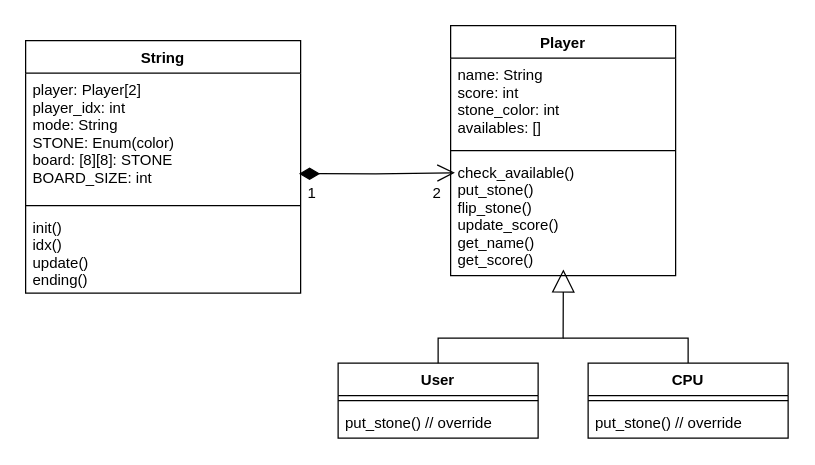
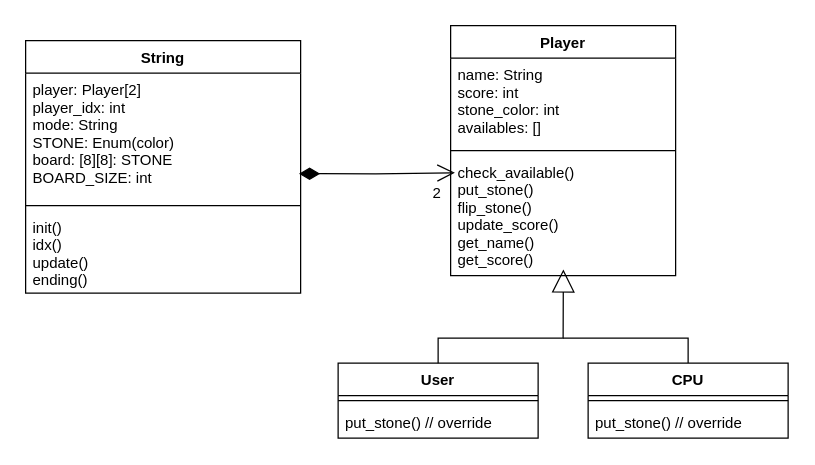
  <mxCell id="0" />
  <mxCell id="1" parent="0" />
  <mxCell id="2" value="String" style="swimlane;fontStyle=1;align=center;verticalAlign=top;childLayout=stackLayout;horizontal=1;startSize=26;horizontalStack=0;resizeParent=1;resizeParentMax=0;resizeLast=0;collapsible=1;marginBottom=0;" parent="1" vertex="1"><mxGeometry x="20" y="32" width="220" height="202" as="geometry" /></mxCell>
  <mxCell id="3" value="player: Player[2]&#10;player_idx: int&#10;mode: String&#10;STONE: Enum(color)&#10;board: [8][8]: STONE&#10;BOARD_SIZE: int&#10;" style="text;strokeColor=none;fillColor=none;align=left;verticalAlign=top;spacingLeft=4;spacingRight=4;overflow=hidden;rotatable=0;points=[[0,0.5],[1,0.5]];portConstraint=eastwest;" parent="2" vertex="1"><mxGeometry y="26" width="220" height="102" as="geometry" /></mxCell>
  <mxCell id="4" value="" style="line;strokeWidth=1;fillColor=none;align=left;verticalAlign=middle;spacingTop=-1;spacingLeft=3;spacingRight=3;rotatable=0;labelPosition=right;points=[];portConstraint=eastwest;" parent="2" vertex="1"><mxGeometry y="128" width="220" height="8" as="geometry" /></mxCell>
  <mxCell id="5" value="init()&#10;idx()&#10;update()&#10;ending()" style="text;strokeColor=none;fillColor=none;align=left;verticalAlign=top;spacingLeft=4;spacingRight=4;overflow=hidden;rotatable=0;points=[[0,0.5],[1,0.5]];portConstraint=eastwest;" parent="2" vertex="1"><mxGeometry y="136" width="220" height="66" as="geometry" /></mxCell>
  <mxCell id="6" value="User" style="swimlane;fontStyle=1;align=center;verticalAlign=top;childLayout=stackLayout;horizontal=1;startSize=26;horizontalStack=0;resizeParent=1;resizeParentMax=0;resizeLast=0;collapsible=1;marginBottom=0;" parent="1" vertex="1"><mxGeometry x="270" y="290" width="160" height="60" as="geometry" /></mxCell>
  <mxCell id="7" value="" style="line;strokeWidth=1;fillColor=none;align=left;verticalAlign=middle;spacingTop=-1;spacingLeft=3;spacingRight=3;rotatable=0;labelPosition=right;points=[];portConstraint=eastwest;" parent="6" vertex="1"><mxGeometry y="26" width="160" height="8" as="geometry" /></mxCell>
  <mxCell id="8" value="put_stone() // override" style="text;strokeColor=none;fillColor=none;align=left;verticalAlign=top;spacingLeft=4;spacingRight=4;overflow=hidden;rotatable=0;points=[[0,0.5],[1,0.5]];portConstraint=eastwest;" parent="6" vertex="1"><mxGeometry y="34" width="160" height="26" as="geometry" /></mxCell>
  <mxCell id="9" value="Player" style="swimlane;fontStyle=1;align=center;verticalAlign=top;childLayout=stackLayout;horizontal=1;startSize=26;horizontalStack=0;resizeParent=1;resizeParentMax=0;resizeLast=0;collapsible=1;marginBottom=0;" parent="1" vertex="1"><mxGeometry x="360" y="20" width="180" height="200" as="geometry" /></mxCell>
  <mxCell id="10" value="name: String&#10;score: int&#10;stone_color: int&#10;availables: []" style="text;strokeColor=none;fillColor=none;align=left;verticalAlign=top;spacingLeft=4;spacingRight=4;overflow=hidden;rotatable=0;points=[[0,0.5],[1,0.5]];portConstraint=eastwest;" parent="9" vertex="1"><mxGeometry y="26" width="180" height="70" as="geometry" /></mxCell>
  <mxCell id="11" value="" style="line;strokeWidth=1;fillColor=none;align=left;verticalAlign=middle;spacingTop=-1;spacingLeft=3;spacingRight=3;rotatable=0;labelPosition=right;points=[];portConstraint=eastwest;" parent="9" vertex="1"><mxGeometry y="96" width="180" height="8" as="geometry" /></mxCell>
  <mxCell id="12" value="check_available()&#10;put_stone()&#10;flip_stone()&#10;update_score()&#10;get_name()&#10;get_score()" style="text;strokeColor=none;fillColor=none;align=left;verticalAlign=top;spacingLeft=4;spacingRight=4;overflow=hidden;rotatable=0;points=[[0,0.5],[1,0.5]];portConstraint=eastwest;" parent="9" vertex="1"><mxGeometry y="104" width="180" height="96" as="geometry" /></mxCell>
  <mxCell id="13" style="edgeStyle=orthogonalEdgeStyle;rounded=0;orthogonalLoop=1;jettySize=auto;html=1;exitX=0.5;exitY=0;exitDx=0;exitDy=0;endArrow=none;endFill=0;" parent="1" source="14" edge="1"><mxGeometry relative="1" as="geometry"><mxPoint x="450" y="270" as="targetPoint" /><Array as="points"><mxPoint x="550" y="270" /></Array></mxGeometry></mxCell>
  <mxCell id="14" value="CPU" style="swimlane;fontStyle=1;align=center;verticalAlign=top;childLayout=stackLayout;horizontal=1;startSize=26;horizontalStack=0;resizeParent=1;resizeParentMax=0;resizeLast=0;collapsible=1;marginBottom=0;" parent="1" vertex="1"><mxGeometry x="470" y="290" width="160" height="60" as="geometry" /></mxCell>
  <mxCell id="15" value="" style="line;strokeWidth=1;fillColor=none;align=left;verticalAlign=middle;spacingTop=-1;spacingLeft=3;spacingRight=3;rotatable=0;labelPosition=right;points=[];portConstraint=eastwest;" parent="14" vertex="1"><mxGeometry y="26" width="160" height="8" as="geometry" /></mxCell>
  <mxCell id="16" value="put_stone() // override" style="text;strokeColor=none;fillColor=none;align=left;verticalAlign=top;spacingLeft=4;spacingRight=4;overflow=hidden;rotatable=0;points=[[0,0.5],[1,0.5]];portConstraint=eastwest;" parent="14" vertex="1"><mxGeometry y="34" width="160" height="26" as="geometry" /></mxCell>
  <mxCell id="17" value="" style="endArrow=block;endSize=16;endFill=0;html=1;rounded=0;exitX=0.5;exitY=0;exitDx=0;exitDy=0;entryX=0.501;entryY=0.948;entryDx=0;entryDy=0;entryPerimeter=0;" parent="1" source="6" target="12" edge="1"><mxGeometry x="-0.925" y="45" width="160" relative="1" as="geometry"><mxPoint x="280" y="230" as="sourcePoint" /><mxPoint x="440" y="230" as="targetPoint" /><Array as="points"><mxPoint x="350" y="270" /><mxPoint x="450" y="270" /></Array><mxPoint y="1" as="offset" /></mxGeometry></mxCell>
  <mxCell id="18" value="" style="endArrow=open;html=1;endSize=12;startArrow=diamondThin;startSize=14;startFill=1;edgeStyle=orthogonalEdgeStyle;align=left;verticalAlign=bottom;rounded=0;exitX=0.994;exitY=0.789;exitDx=0;exitDy=0;exitPerimeter=0;entryX=0.019;entryY=0.143;entryDx=0;entryDy=0;entryPerimeter=0;" parent="1" source="3" target="12" edge="1"><mxGeometry x="-0.799" y="19" relative="1" as="geometry"><mxPoint x="280" y="230" as="sourcePoint" /><mxPoint x="350" y="130" as="targetPoint" /><mxPoint as="offset" /></mxGeometry></mxCell>
  <mxCell id="19" value="2" style="text;strokeColor=none;fillColor=none;align=left;verticalAlign=top;spacingLeft=4;spacingRight=4;overflow=hidden;rotatable=0;points=[[0,0.5],[1,0.5]];portConstraint=eastwest;" parent="1" vertex="1"><mxGeometry x="340" y="140" width="20" height="26" as="geometry" /></mxCell>
- <mxCell id="20" value="1" style="text;strokeColor=none;fillColor=none;align=left;verticalAlign=top;spacingLeft=4;spacingRight=4;overflow=hidden;rotatable=0;points=[[0,0.5],[1,0.5]];portConstraint=eastwest;" parent="1" vertex="1"><mxGeometry x="240" y="140" width="20" height="26" as="geometry" /></mxCell>
